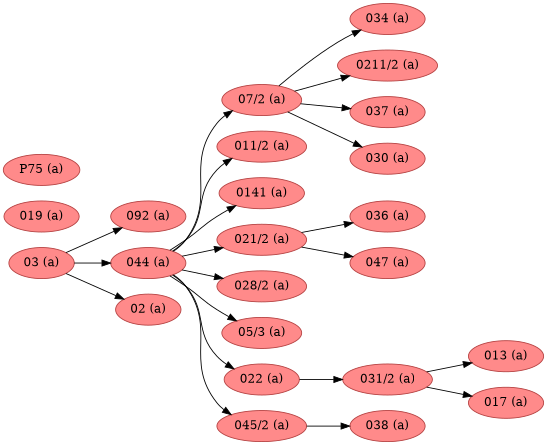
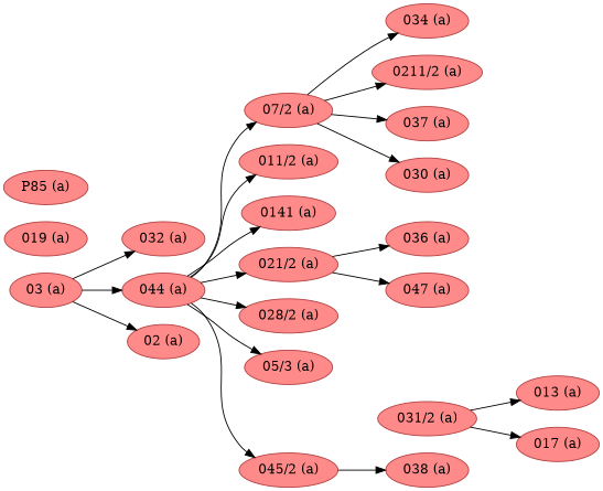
  strict digraph {
    rankdir=LR
    node [color="#b43f3f" fillcolor="#FF8A8A" style=filled]
    "07/2 (a)"
    "034 (a)"
    "0211/2 (a)"
    "037 (a)"
    "030 (a)"
    "03 (a)"
-   "032 (a)" [label="092 (a)"]
+   "032 (a)"
    "044 (a)"
    "02 (a)"
    "011/2 (a)"
    "0141 (a)"
    "021/2 (a)"
    "028/2 (a)"
    "05/3 (a)"
-   "022 (a)"
    "045/2 (a)"
    "036 (a)"
    "047 (a)"
    "031/2 (a)"
    "038 (a)"
    "019 (a)"
-   "P75 (a)"
+   "P75 (a)" [label="P85 (a)"]
    "013 (a)"
    "017 (a)"
    "07/2 (a)" -> "034 (a)"
    "07/2 (a)" -> "0211/2 (a)"
    "07/2 (a)" -> "037 (a)"
    "07/2 (a)" -> "030 (a)"
    "03 (a)" -> "032 (a)"
    "03 (a)" -> "044 (a)"
    "03 (a)" -> "02 (a)"
    "044 (a)" -> "07/2 (a)"
    "044 (a)" -> "011/2 (a)"
    "044 (a)" -> "0141 (a)"
    "044 (a)" -> "021/2 (a)"
    "044 (a)" -> "028/2 (a)"
    "044 (a)" -> "05/3 (a)"
-   "044 (a)" -> "022 (a)"
    "044 (a)" -> "045/2 (a)"
    "021/2 (a)" -> "036 (a)"
    "021/2 (a)" -> "047 (a)"
-   "022 (a)" -> "031/2 (a)"
    "045/2 (a)" -> "038 (a)"
    "031/2 (a)" -> "013 (a)"
    "031/2 (a)" -> "017 (a)"
  }
